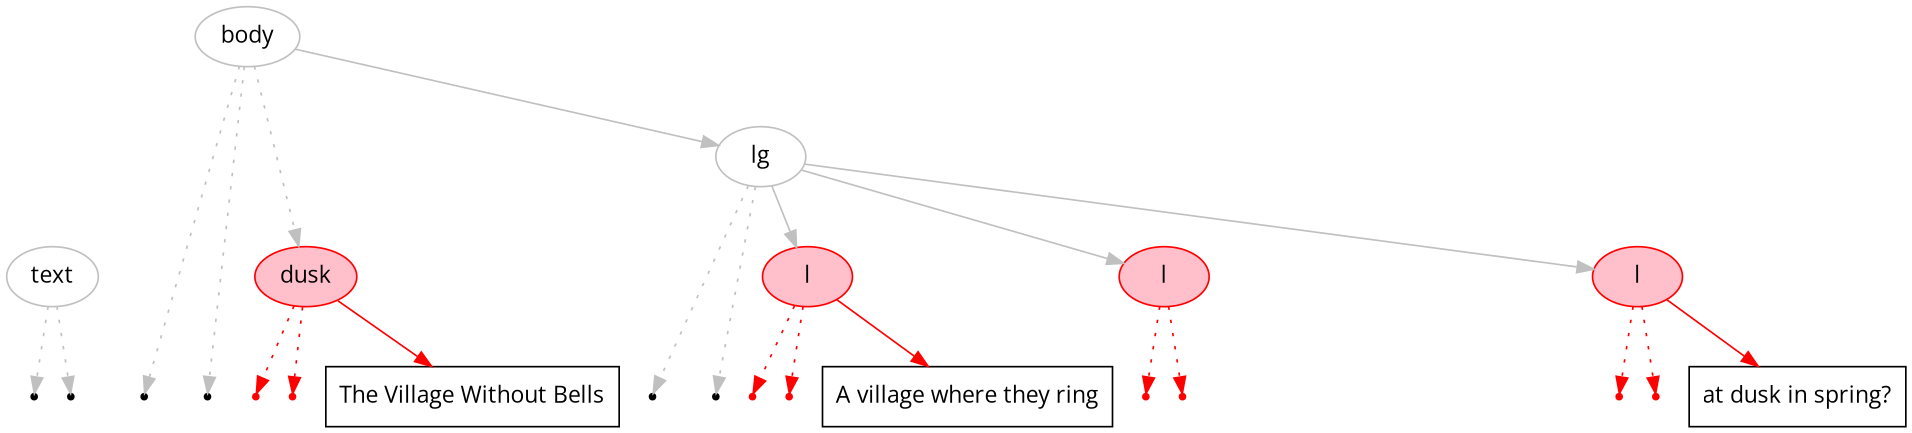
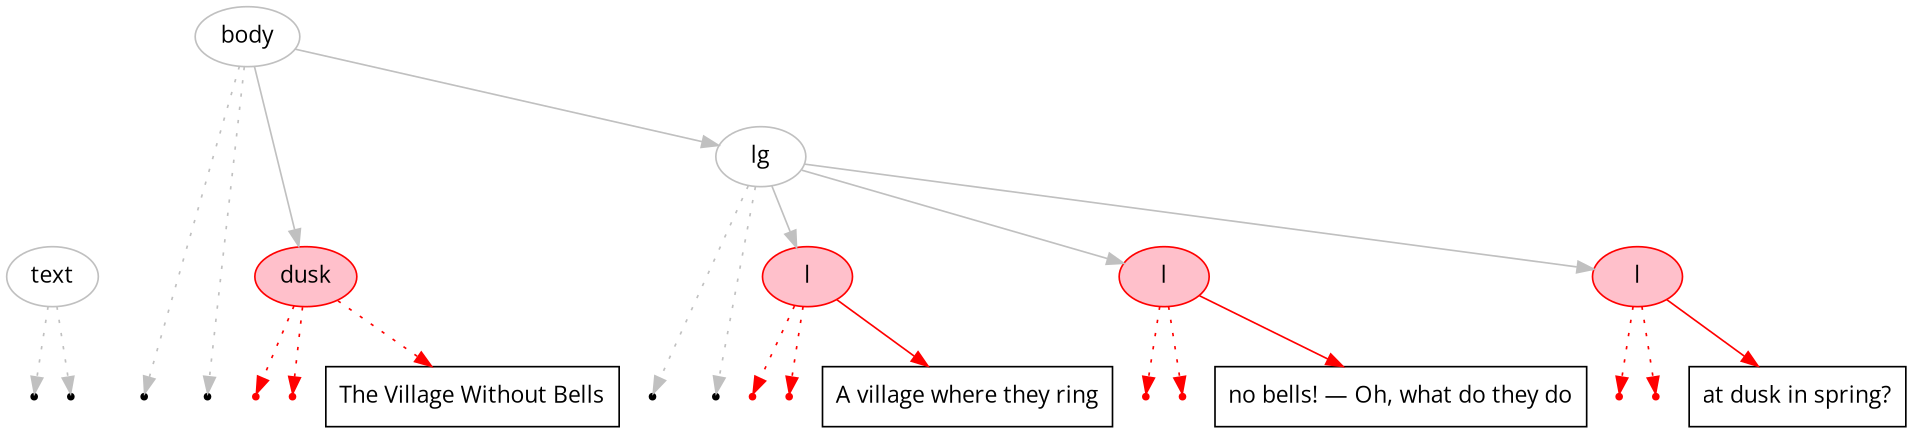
  digraph {
    fontname="Open Sans"
    node [color=red fontname="Open Sans" ordering=out shape=point]
    edge [color=red fontname="Open Sans" style=dotted]
    n1 [color=black label="text\nstart"]
    n2 [color=black label="text\nend"]
    n3 [color=black label="body\nstart"]
    n4 [color=black label="body\nend"]
    n5 [label="head\nstart"]
    n6 [label="head\nend"]
    n7 [label="The Village Without Bells" shape=box color=""]
    n8 [color=black label="lg\nstart"]
    n9 [color=black label="lg\nend"]
    n10 [label="l\nstart"]
    n11 [label="l\nend"]
    n12 [label="A village where they ring" shape=box color=""]
    n13 [label="l\nstart"]
    n14 [label="l\nend"]
+   n15 [label="no bells! — Oh, what do they do" shape=box color=""]
    n16 [label="l\nstart"]
    n17 [label="l\nend"]
    n18 [label="at dusk in spring?" shape=box color=""]
    n19 [color=gray label=text shape=oval]
    n20 [color=gray label=body shape=oval]
    n21 [fillcolor=pink label=dusk shape=oval style=filled]
    n22 [color=gray label=lg shape=oval]
    n23 [fillcolor=pink label=l shape=oval style=filled]
    n24 [fillcolor=pink label=l shape=oval style=filled]
    n25 [fillcolor=pink label=l shape=oval style=filled]
    subgraph sub_1 {
      rank=same
      n1
      n2
      n3
      n4
      n5
      n6
      n7
      n8
      n9
      n10
      n11
      n12
      n13
      n14
+     n15
      n16
      n17
      n18
    }
    n19 -> n1 [color=gray]
    n19 -> n2 [color=gray]
    n20 -> n3 [color=gray]
    n20 -> n4 [color=gray]
-   n20 -> n21 [color=gray]
+   n20 -> n21 [color=gray style=""]
    n20 -> n22 [color=gray style=""]
    n21 -> n5
    n21 -> n6
-   n21 -> n7 [style=""]
+   n21 -> n7
    n22 -> n8 [color=gray]
    n22 -> n9 [color=gray]
    n22 -> n23 [color=gray style=""]
    n22 -> n24 [color=gray style=""]
    n22 -> n25 [color=gray style=""]
    n23 -> n10
    n23 -> n11
    n23 -> n12 [style=""]
    n24 -> n13
    n24 -> n14
+   n24 -> n15 [style=""]
    n25 -> n16
    n25 -> n17
    n25 -> n18 [style=""]
  }
